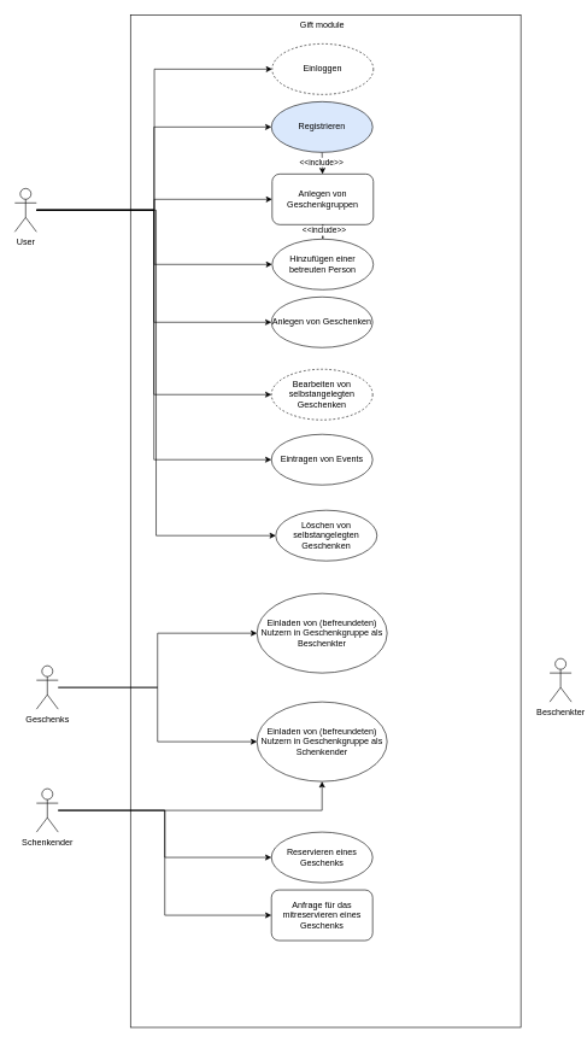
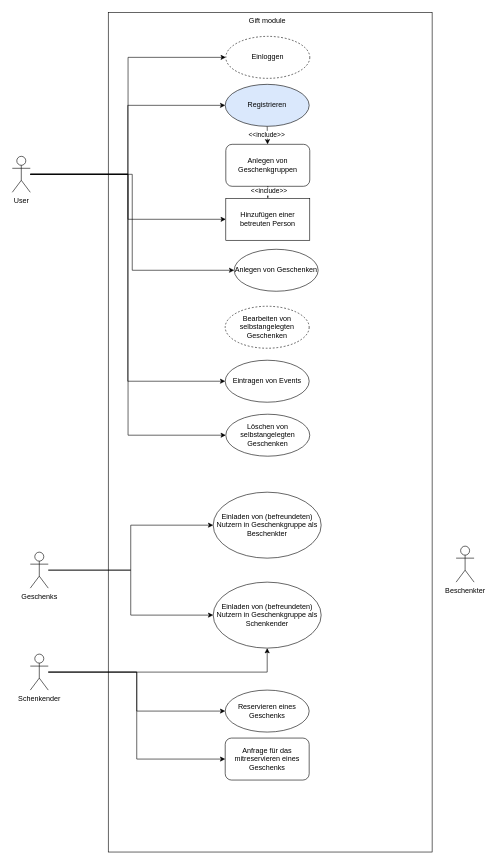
  <mxCell id="0" />
  <mxCell id="1" parent="0" />
  <mxCell id="2" value="" style="rounded=0;whiteSpace=wrap;html=1;" parent="1" vertex="1"><mxGeometry x="180" y="20" width="540" height="1400" as="geometry" /></mxCell>
  <mxCell id="3" style="edgeStyle=orthogonalEdgeStyle;rounded=0;orthogonalLoop=1;jettySize=auto;html=1;entryX=0.5;entryY=1;entryDx=0;entryDy=0;" parent="1" source="6" target="22" edge="1"><mxGeometry relative="1" as="geometry" /></mxCell>
  <mxCell id="4" style="edgeStyle=orthogonalEdgeStyle;rounded=0;orthogonalLoop=1;jettySize=auto;html=1;entryX=0;entryY=0.5;entryDx=0;entryDy=0;" parent="1" source="6" target="23" edge="1"><mxGeometry relative="1" as="geometry" /></mxCell>
  <mxCell id="5" style="edgeStyle=orthogonalEdgeStyle;rounded=0;orthogonalLoop=1;jettySize=auto;html=1;entryX=0;entryY=0.5;entryDx=0;entryDy=0;" parent="1" source="6" target="24" edge="1"><mxGeometry relative="1" as="geometry" /></mxCell>
  <mxCell id="6" value="Schenkender" style="shape=umlActor;verticalLabelPosition=bottom;verticalAlign=top;html=1;outlineConnect=0;" parent="1" vertex="1"><mxGeometry x="50" y="1090" width="30" height="60" as="geometry" /></mxCell>
  <mxCell id="7" value="Beschenkter" style="shape=umlActor;verticalLabelPosition=bottom;verticalAlign=top;html=1;outlineConnect=0;" parent="1" vertex="1"><mxGeometry x="760" y="910" width="30" height="60" as="geometry" /></mxCell>
  <mxCell id="8" style="edgeStyle=orthogonalEdgeStyle;rounded=0;orthogonalLoop=1;jettySize=auto;html=1;entryX=0;entryY=0.5;entryDx=0;entryDy=0;" parent="1" source="15" target="18" edge="1"><mxGeometry relative="1" as="geometry" /></mxCell>
- <mxCell id="9" style="edgeStyle=orthogonalEdgeStyle;rounded=0;orthogonalLoop=1;jettySize=auto;html=1;entryX=0;entryY=0.5;entryDx=0;entryDy=0;" parent="1" source="15" target="20" edge="1"><mxGeometry relative="1" as="geometry" /></mxCell>
  <mxCell id="10" style="edgeStyle=orthogonalEdgeStyle;rounded=0;orthogonalLoop=1;jettySize=auto;html=1;entryX=0;entryY=0.5;entryDx=0;entryDy=0;" parent="1" source="15" target="28" edge="1"><mxGeometry relative="1" as="geometry" /></mxCell>
  <mxCell id="11" style="edgeStyle=orthogonalEdgeStyle;rounded=0;orthogonalLoop=1;jettySize=auto;html=1;entryX=0;entryY=0.5;entryDx=0;entryDy=0;" parent="1" source="15" target="27" edge="1"><mxGeometry relative="1" as="geometry" /></mxCell>
  <mxCell id="12" style="edgeStyle=orthogonalEdgeStyle;html=1;entryX=0;entryY=0.5;entryDx=0;entryDy=0;rounded=0;" parent="1" source="15" target="29" edge="1"><mxGeometry relative="1" as="geometry" /></mxCell>
  <mxCell id="13" style="edgeStyle=orthogonalEdgeStyle;html=1;entryX=0;entryY=0.5;entryDx=0;entryDy=0;rounded=0;" edge="1" parent="1" source="15" target="32"><mxGeometry relative="1" as="geometry" /></mxCell>
  <mxCell id="14" style="edgeStyle=orthogonalEdgeStyle;rounded=0;html=1;entryX=0;entryY=0.5;entryDx=0;entryDy=0;" edge="1" parent="1" source="15" target="33"><mxGeometry relative="1" as="geometry" /></mxCell>
  <mxCell id="15" value="User" style="shape=umlActor;verticalLabelPosition=bottom;verticalAlign=top;html=1;outlineConnect=0;" parent="1" vertex="1"><mxGeometry x="20" y="260" width="30" height="60" as="geometry" /></mxCell>
- <mxCell id="16" style="edgeStyle=elbowEdgeStyle;rounded=0;orthogonalLoop=1;jettySize=auto;html=1;entryX=0;entryY=0.5;entryDx=0;entryDy=0;" parent="1" source="15" target="19" edge="1"><mxGeometry relative="1" as="geometry"><mxPoint x="380" y="355" as="targetPoint" /></mxGeometry></mxCell>
  <mxCell id="17" value="Gift module" style="text;html=1;align=center;verticalAlign=middle;resizable=0;points=[];autosize=1;strokeColor=none;fillColor=none;" parent="1" vertex="1"><mxGeometry x="400.005" y="20" width="90" height="30" as="geometry" /></mxCell>
- <mxCell id="18" value="Anlegen von Geschenken" style="ellipse;whiteSpace=wrap;html=1;" parent="1" vertex="1"><mxGeometry x="375" y="410" width="140" height="70" as="geometry" /></mxCell>
+ <mxCell id="18" value="Anlegen von Geschenken" style="ellipse;whiteSpace=wrap;html=1;" parent="1" vertex="1"><mxGeometry x="390" y="415" width="140" height="70" as="geometry" /></mxCell>
  <mxCell id="19" value="Anlegen von Geschenkgruppen" style="whiteSpace=wrap;html=1;rounded=1;" parent="1" vertex="1"><mxGeometry x="376" y="240" width="140" height="70" as="geometry" /></mxCell>
  <mxCell id="20" value="Bearbeiten von selbstangelegten Geschenken" style="ellipse;whiteSpace=wrap;html=1;dashed=1;" parent="1" vertex="1"><mxGeometry x="375" y="510" width="140" height="70" as="geometry" /></mxCell>
  <mxCell id="21" value="Einladen von (befreundeten) Nutzern in Geschenkgruppe als Beschenkter" style="ellipse;whiteSpace=wrap;html=1;" parent="1" vertex="1"><mxGeometry x="355" y="820" width="180" height="110" as="geometry" /></mxCell>
  <mxCell id="22" value="Einladen von (befreundeten) Nutzern in Geschenkgruppe als Schenkender" style="ellipse;whiteSpace=wrap;html=1;" parent="1" vertex="1"><mxGeometry x="355" y="970" width="180" height="110" as="geometry" /></mxCell>
  <mxCell id="23" value="Reservieren eines Geschenks" style="ellipse;whiteSpace=wrap;html=1;" parent="1" vertex="1"><mxGeometry x="375" y="1150" width="140" height="70" as="geometry" /></mxCell>
  <mxCell id="24" value="Anfrage für das mitreservieren eines Geschenks" style="whiteSpace=wrap;html=1;rounded=1;" parent="1" vertex="1"><mxGeometry x="375" y="1230" width="140" height="70" as="geometry" /></mxCell>
  <mxCell id="25" style="edgeStyle=orthogonalEdgeStyle;rounded=0;orthogonalLoop=1;jettySize=auto;html=1;dashed=1;" parent="1" source="27" target="19" edge="1"><mxGeometry relative="1" as="geometry" /></mxCell>
  <mxCell id="26" value="&amp;lt;&amp;lt;include&amp;gt;&amp;gt;" style="edgeLabel;html=1;align=center;verticalAlign=middle;resizable=0;points=[];" parent="25" vertex="1" connectable="0"><mxGeometry x="-0.091" y="1" relative="1" as="geometry"><mxPoint as="offset" /></mxGeometry></mxCell>
- <mxCell id="27" value="Hinzufügen einer betreuten Person" style="ellipse;whiteSpace=wrap;html=1;" parent="1" vertex="1"><mxGeometry x="376" y="330" width="140" height="70" as="geometry" /></mxCell>
+ <mxCell id="27" value="Hinzufügen einer betreuten Person" style="whiteSpace=wrap;html=1;rounded=0;" parent="1" vertex="1"><mxGeometry x="376" y="330" width="140" height="70" as="geometry" /></mxCell>
  <mxCell id="28" value="Eintragen von Events" style="ellipse;whiteSpace=wrap;html=1;" parent="1" vertex="1"><mxGeometry x="375" y="600" width="140" height="70" as="geometry" /></mxCell>
- <mxCell id="29" value="Löschen von selbstangelegten Geschenken" style="ellipse;whiteSpace=wrap;html=1;" parent="1" vertex="1"><mxGeometry x="381" y="705" width="140" height="70" as="geometry" /></mxCell>
+ <mxCell id="29" value="Löschen von selbstangelegten Geschenken" style="ellipse;whiteSpace=wrap;html=1;" parent="1" vertex="1"><mxGeometry x="376" y="690" width="140" height="70" as="geometry" /></mxCell>
  <mxCell id="30" style="edgeStyle=none;html=1;dashed=1;dashPattern=8 8;" edge="1" parent="1" source="32" target="19"><mxGeometry relative="1" as="geometry" /></mxCell>
  <mxCell id="31" value="&amp;lt;&amp;lt;include&amp;gt;&amp;gt;" style="edgeLabel;html=1;align=center;verticalAlign=middle;resizable=0;points=[];" vertex="1" connectable="0" parent="30"><mxGeometry x="0.54" relative="1" as="geometry"><mxPoint x="-2" y="-9" as="offset" /></mxGeometry></mxCell>
  <mxCell id="32" value="Registrieren" style="ellipse;whiteSpace=wrap;html=1;fillColor=#dae8fc;" vertex="1" parent="1"><mxGeometry x="375" y="140" width="140" height="70" as="geometry" /></mxCell>
  <mxCell id="33" value="Einloggen" style="ellipse;whiteSpace=wrap;html=1;dashed=1;" vertex="1" parent="1"><mxGeometry x="376" y="60" width="140" height="70" as="geometry" /></mxCell>
  <mxCell id="34" style="edgeStyle=orthogonalEdgeStyle;rounded=0;html=1;entryX=0;entryY=0.5;entryDx=0;entryDy=0;" edge="1" parent="1" source="36" target="21"><mxGeometry relative="1" as="geometry" /></mxCell>
  <mxCell id="35" style="edgeStyle=orthogonalEdgeStyle;rounded=0;html=1;entryX=0;entryY=0.5;entryDx=0;entryDy=0;" edge="1" parent="1" source="36" target="22"><mxGeometry relative="1" as="geometry" /></mxCell>
  <mxCell id="36" value="Geschenks" style="shape=umlActor;verticalLabelPosition=bottom;verticalAlign=top;html=1;" vertex="1" parent="1"><mxGeometry x="50" y="920" width="30" height="60" as="geometry" /></mxCell>
